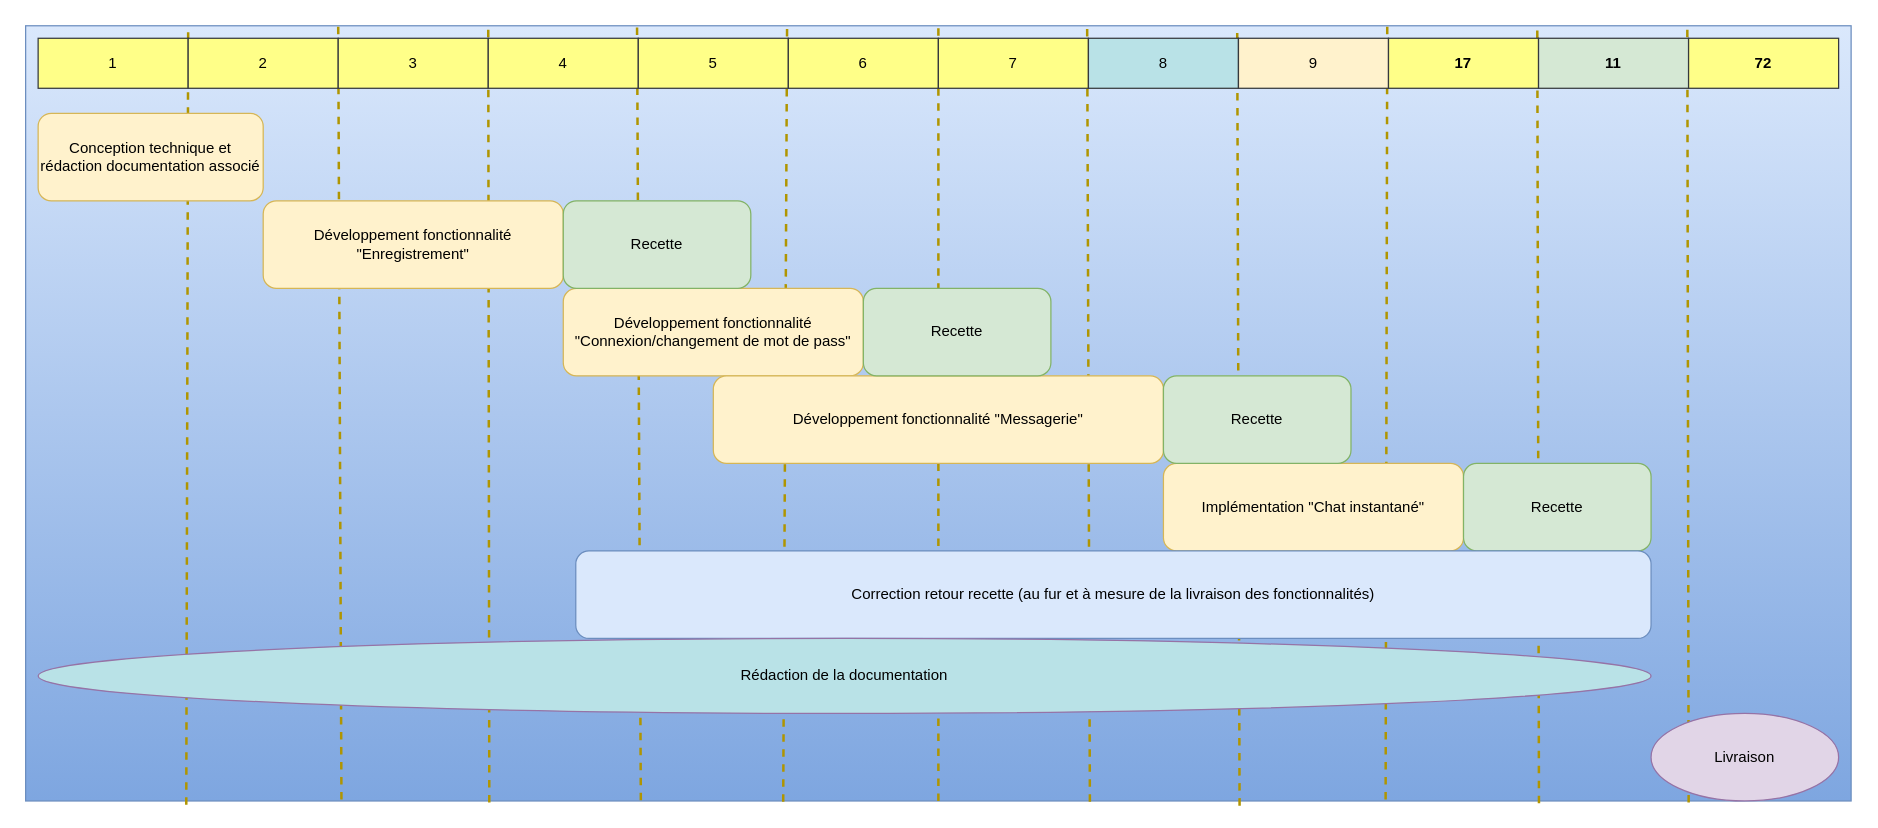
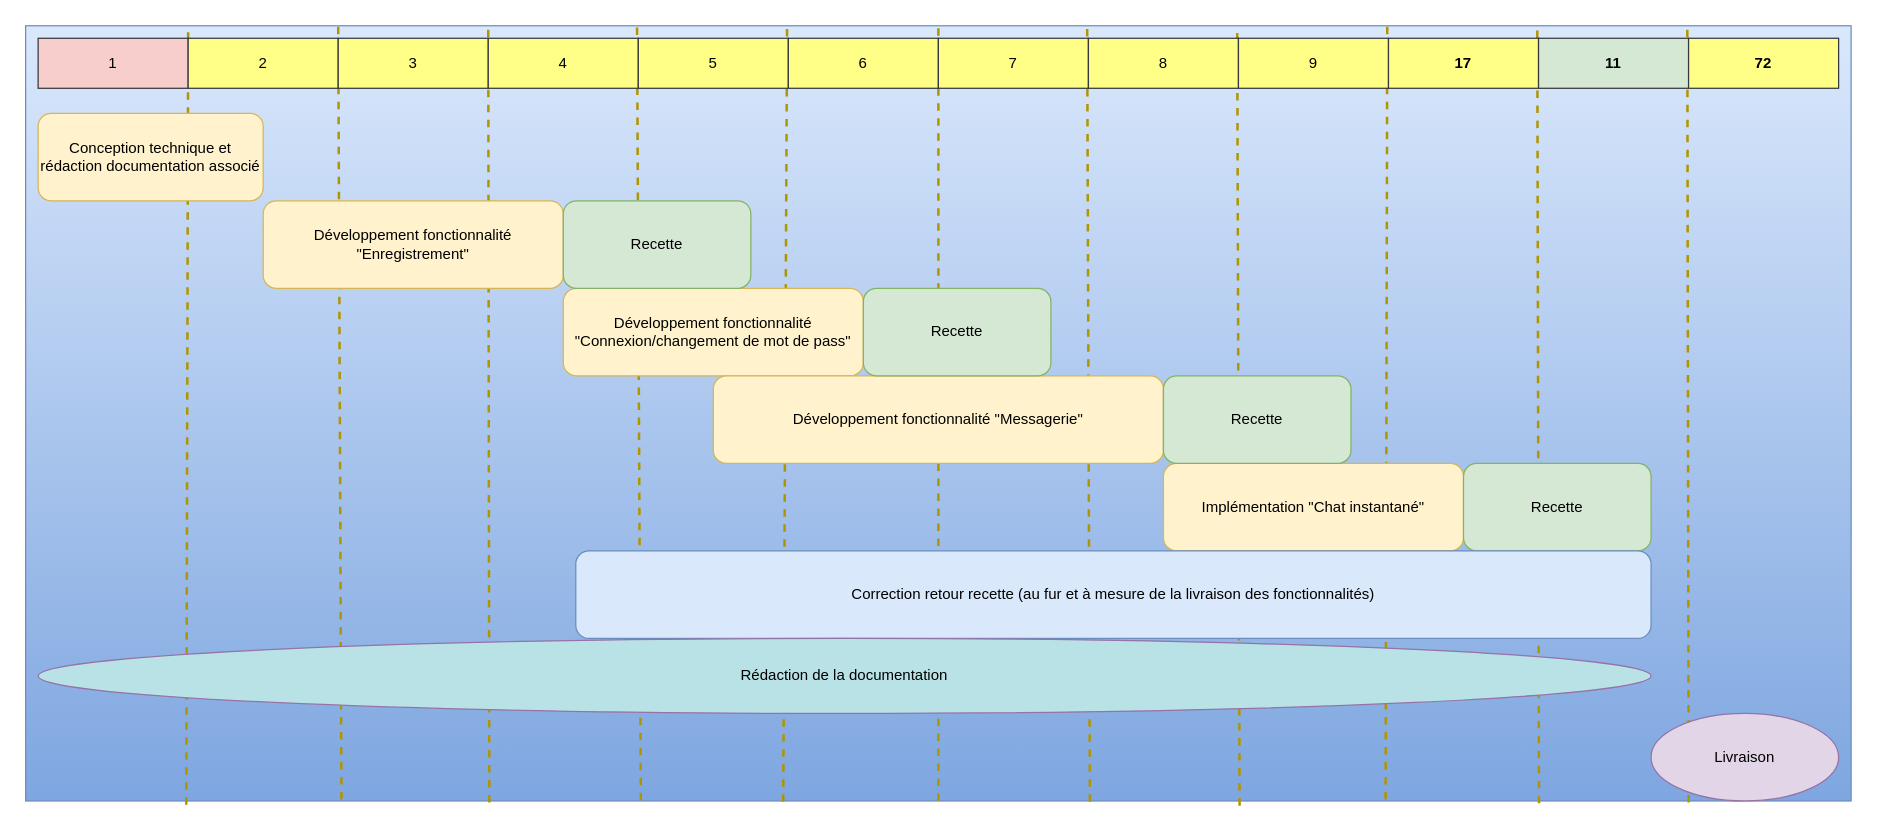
  <mxCell id="0" />
  <mxCell id="1" parent="0" />
  <mxCell id="2" value="" style="rounded=0;whiteSpace=wrap;html=1;fillColor=#dae8fc;strokeColor=#6c8ebf;gradientColor=#7ea6e0;" vertex="1" parent="1"><mxGeometry x="20" y="20" width="1460" height="620" as="geometry" /></mxCell>
  <mxCell id="3" value="" style="endArrow=none;dashed=1;html=1;strokeWidth=2;fillColor=#e3c800;strokeColor=#B09500;exitX=0.415;exitY=1.001;exitDx=0;exitDy=0;exitPerimeter=0;" edge="1" parent="1" source="2"><mxGeometry width="50" height="50" relative="1" as="geometry"><mxPoint x="629" y="540" as="sourcePoint" /><mxPoint x="629" y="20" as="targetPoint" /></mxGeometry></mxCell>
  <mxCell id="4" value="" style="endArrow=none;dashed=1;html=1;strokeWidth=2;fillColor=#e3c800;strokeColor=#B09500;exitX=0.5;exitY=1;exitDx=0;exitDy=0;" edge="1" parent="1" source="2"><mxGeometry width="50" height="50" relative="1" as="geometry"><mxPoint x="750" y="540" as="sourcePoint" /><mxPoint x="750" y="20" as="targetPoint" /></mxGeometry></mxCell>
  <mxCell id="5" value="" style="endArrow=none;dashed=1;html=1;strokeWidth=2;fillColor=#e3c800;strokeColor=#B09500;exitX=0.583;exitY=1.001;exitDx=0;exitDy=0;exitPerimeter=0;" edge="1" parent="1" source="2"><mxGeometry width="50" height="50" relative="1" as="geometry"><mxPoint x="869" y="540" as="sourcePoint" /><mxPoint x="869" y="20" as="targetPoint" /></mxGeometry></mxCell>
  <mxCell id="6" value="" style="endArrow=none;dashed=1;html=1;strokeWidth=2;fillColor=#e3c800;strokeColor=#B09500;exitX=0.665;exitY=1.006;exitDx=0;exitDy=0;exitPerimeter=0;" edge="1" parent="1" source="2"><mxGeometry width="50" height="50" relative="1" as="geometry"><mxPoint x="989" y="540" as="sourcePoint" /><mxPoint x="989" y="20" as="targetPoint" /></mxGeometry></mxCell>
  <mxCell id="7" value="" style="endArrow=none;dashed=1;html=1;strokeWidth=2;fillColor=#e3c800;strokeColor=#B09500;exitX=0.745;exitY=0.998;exitDx=0;exitDy=0;exitPerimeter=0;" edge="1" parent="1" source="2"><mxGeometry width="50" height="50" relative="1" as="geometry"><mxPoint x="1109" y="540" as="sourcePoint" /><mxPoint x="1109" y="20" as="targetPoint" /></mxGeometry></mxCell>
  <mxCell id="8" value="" style="endArrow=none;dashed=1;html=1;strokeWidth=2;fillColor=#e3c800;strokeColor=#B09500;exitX=0.829;exitY=1.003;exitDx=0;exitDy=0;exitPerimeter=0;" edge="1" parent="1" source="2"><mxGeometry width="50" height="50" relative="1" as="geometry"><mxPoint x="1229" y="540" as="sourcePoint" /><mxPoint x="1229" y="20" as="targetPoint" /></mxGeometry></mxCell>
  <mxCell id="9" value="" style="endArrow=none;dashed=1;html=1;strokeWidth=2;fillColor=#e3c800;strokeColor=#B09500;exitX=0.911;exitY=1.002;exitDx=0;exitDy=0;exitPerimeter=0;" edge="1" parent="1" source="2"><mxGeometry width="50" height="50" relative="1" as="geometry"><mxPoint x="1349" y="540" as="sourcePoint" /><mxPoint x="1349" y="20" as="targetPoint" /></mxGeometry></mxCell>
  <mxCell id="10" value="" style="endArrow=none;dashed=1;html=1;strokeWidth=2;fillColor=#e3c800;strokeColor=#B09500;exitX=0.337;exitY=0.999;exitDx=0;exitDy=0;exitPerimeter=0;" edge="1" parent="1" source="2"><mxGeometry width="50" height="50" relative="1" as="geometry"><mxPoint x="509" y="540" as="sourcePoint" /><mxPoint x="509" y="20" as="targetPoint" /></mxGeometry></mxCell>
  <mxCell id="11" value="" style="endArrow=none;dashed=1;html=1;strokeWidth=2;fillColor=#e3c800;strokeColor=#B09500;exitX=0.254;exitY=1.002;exitDx=0;exitDy=0;exitPerimeter=0;" edge="1" parent="1" source="2"><mxGeometry width="50" height="50" relative="1" as="geometry"><mxPoint x="390" y="540" as="sourcePoint" /><mxPoint x="390" y="20" as="targetPoint" /></mxGeometry></mxCell>
  <mxCell id="12" value="" style="endArrow=none;dashed=1;html=1;strokeWidth=2;fillColor=#e3c800;strokeColor=#B09500;exitX=0.173;exitY=0.998;exitDx=0;exitDy=0;exitPerimeter=0;" edge="1" parent="1" source="2"><mxGeometry width="50" height="50" relative="1" as="geometry"><mxPoint x="270" y="540" as="sourcePoint" /><mxPoint x="270" y="20" as="targetPoint" /></mxGeometry></mxCell>
  <mxCell id="13" value="" style="endArrow=none;dashed=1;html=1;strokeWidth=2;fillColor=#e3c800;strokeColor=#B09500;exitX=0.088;exitY=1.005;exitDx=0;exitDy=0;exitPerimeter=0;" edge="1" parent="1" source="2"><mxGeometry width="50" height="50" relative="1" as="geometry"><mxPoint x="150" y="540" as="sourcePoint" /><mxPoint x="150" y="20" as="targetPoint" /></mxGeometry></mxCell>
- <mxCell id="14" value="1" style="rounded=0;whiteSpace=wrap;html=1;fillColor=#ffff88;strokeColor=#36393d;" vertex="1" parent="1"><mxGeometry x="30" y="30" width="120" height="40" as="geometry" /></mxCell>
+ <mxCell id="14" value="1" style="rounded=0;whiteSpace=wrap;html=1;fillColor=#f8cecc;strokeColor=#36393d;" vertex="1" parent="1"><mxGeometry x="30" y="30" width="120" height="40" as="geometry" /></mxCell>
  <mxCell id="15" value="2" style="rounded=0;whiteSpace=wrap;html=1;fillColor=#ffff88;strokeColor=#36393d;" vertex="1" parent="1"><mxGeometry x="150" y="30" width="120" height="40" as="geometry" /></mxCell>
  <mxCell id="16" value="3" style="rounded=0;whiteSpace=wrap;html=1;fillColor=#ffff88;strokeColor=#36393d;" vertex="1" parent="1"><mxGeometry x="270" y="30" width="120" height="40" as="geometry" /></mxCell>
  <mxCell id="17" value="4" style="rounded=0;whiteSpace=wrap;html=1;fillColor=#ffff88;strokeColor=#36393d;" vertex="1" parent="1"><mxGeometry x="390" y="30" width="120" height="40" as="geometry" /></mxCell>
  <mxCell id="18" value="5" style="rounded=0;whiteSpace=wrap;html=1;fillColor=#ffff88;strokeColor=#36393d;" vertex="1" parent="1"><mxGeometry x="510" y="30" width="120" height="40" as="geometry" /></mxCell>
  <mxCell id="19" value="6" style="rounded=0;whiteSpace=wrap;html=1;fillColor=#ffff88;strokeColor=#36393d;" vertex="1" parent="1"><mxGeometry x="630" y="30" width="120" height="40" as="geometry" /></mxCell>
  <mxCell id="20" value="7" style="rounded=0;whiteSpace=wrap;html=1;fillColor=#ffff88;strokeColor=#36393d;" vertex="1" parent="1"><mxGeometry x="750" y="30" width="120" height="40" as="geometry" /></mxCell>
- <mxCell id="21" value="8" style="rounded=0;whiteSpace=wrap;html=1;fillColor=#b9e2e7;strokeColor=#36393d;" vertex="1" parent="1"><mxGeometry x="870" y="30" width="120" height="40" as="geometry" /></mxCell>
- <mxCell id="22" value="9" style="rounded=0;whiteSpace=wrap;html=1;fillColor=#fff2cc;strokeColor=#36393d;" vertex="1" parent="1"><mxGeometry x="990" y="30" width="120" height="40" as="geometry" /></mxCell>
+ <mxCell id="21" value="8" style="rounded=0;whiteSpace=wrap;html=1;fillColor=#ffff88;strokeColor=#36393d;" vertex="1" parent="1"><mxGeometry x="870" y="30" width="120" height="40" as="geometry" /></mxCell>
+ <mxCell id="22" value="9" style="rounded=0;whiteSpace=wrap;html=1;fillColor=#ffff88;strokeColor=#36393d;" vertex="1" parent="1"><mxGeometry x="990" y="30" width="120" height="40" as="geometry" /></mxCell>
  <mxCell id="23" value="17" style="rounded=0;whiteSpace=wrap;html=1;fontStyle=1;fillColor=#ffff88;strokeColor=#36393d;" vertex="1" parent="1"><mxGeometry x="1110" y="30" width="120" height="40" as="geometry" /></mxCell>
  <mxCell id="24" value="11" style="rounded=0;whiteSpace=wrap;html=1;fontStyle=1;fillColor=#d5e8d4;strokeColor=#36393d;" vertex="1" parent="1"><mxGeometry x="1230" y="30" width="120" height="40" as="geometry" /></mxCell>
  <mxCell id="25" value="72" style="rounded=0;whiteSpace=wrap;html=1;fontStyle=1;fillColor=#ffff88;strokeColor=#36393d;" vertex="1" parent="1"><mxGeometry x="1350" y="30" width="120" height="40" as="geometry" /></mxCell>
  <mxCell id="26" value="Conception technique et rédaction documentation associé" style="rounded=1;whiteSpace=wrap;html=1;fillColor=#fff2cc;strokeColor=#d6b656;" vertex="1" parent="1"><mxGeometry x="30" y="90" width="180" height="70" as="geometry" /></mxCell>
  <mxCell id="27" value="Développement fonctionnalité &quot;Enregistrement&quot;" style="rounded=1;whiteSpace=wrap;html=1;fillColor=#fff2cc;strokeColor=#d6b656;" vertex="1" parent="1"><mxGeometry x="210" y="160" width="240" height="70" as="geometry" /></mxCell>
  <mxCell id="28" value="Développement fonctionnalité &quot;Connexion/changement de mot de pass&quot;" style="rounded=1;whiteSpace=wrap;html=1;fillColor=#fff2cc;strokeColor=#d6b656;" vertex="1" parent="1"><mxGeometry x="450" y="230" width="240" height="70" as="geometry" /></mxCell>
  <mxCell id="29" value="Développement fonctionnalité &quot;Messagerie&quot;" style="rounded=1;whiteSpace=wrap;html=1;fillColor=#fff2cc;strokeColor=#d6b656;" vertex="1" parent="1"><mxGeometry x="570" y="300" width="360" height="70" as="geometry" /></mxCell>
  <mxCell id="30" value="Implémentation &quot;Chat instantané&quot;" style="rounded=1;whiteSpace=wrap;html=1;fillColor=#fff2cc;strokeColor=#d6b656;" vertex="1" parent="1"><mxGeometry x="930" y="370" width="240" height="70" as="geometry" /></mxCell>
  <mxCell id="31" value="Recette" style="rounded=1;whiteSpace=wrap;html=1;fillColor=#d5e8d4;strokeColor=#82b366;" vertex="1" parent="1"><mxGeometry x="450" y="160" width="150" height="70" as="geometry" /></mxCell>
  <mxCell id="32" value="Recette" style="rounded=1;whiteSpace=wrap;html=1;fillColor=#d5e8d4;strokeColor=#82b366;" vertex="1" parent="1"><mxGeometry x="690" y="230" width="150" height="70" as="geometry" /></mxCell>
  <mxCell id="33" value="Recette" style="rounded=1;whiteSpace=wrap;html=1;fillColor=#d5e8d4;strokeColor=#82b366;" vertex="1" parent="1"><mxGeometry x="930" y="300" width="150" height="70" as="geometry" /></mxCell>
  <mxCell id="34" value="Recette" style="rounded=1;whiteSpace=wrap;html=1;fillColor=#d5e8d4;strokeColor=#82b366;" vertex="1" parent="1"><mxGeometry x="1170" y="370" width="150" height="70" as="geometry" /></mxCell>
  <mxCell id="35" value="Correction retour recette (au fur et à mesure de la livraison des fonctionnalités)" style="rounded=1;whiteSpace=wrap;html=1;fillColor=#dae8fc;strokeColor=#6c8ebf;" vertex="1" parent="1"><mxGeometry x="460" y="440" width="860" height="70" as="geometry" /></mxCell>
  <mxCell id="36" value="Livraison" style="ellipse;whiteSpace=wrap;html=1;fillColor=#e1d5e7;strokeColor=#9673a6;" vertex="1" parent="1"><mxGeometry x="1320" y="570" width="150" height="70" as="geometry" /></mxCell>
  <mxCell id="37" value="Rédaction de la documentation" style="ellipse;whiteSpace=wrap;html=1;strokeColor=#9673a6;fillColor=#B9E2E7;" vertex="1" parent="1"><mxGeometry x="30" y="510" width="1290" height="60" as="geometry" /></mxCell>
